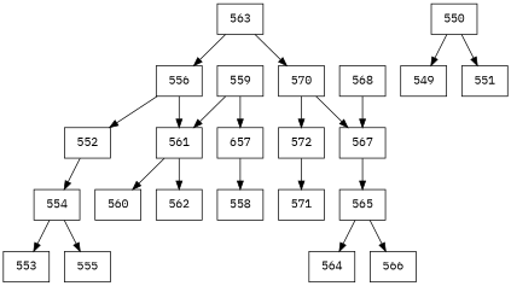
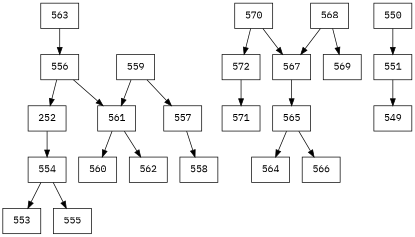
  digraph {
    concentrate=true
    fontname="IBM Plex Mono"
    rankdir=UD
    node [fontname="IBM Plex Mono" shape=record]
    edge [fontname="IBM Plex Mono"]
    n1 [label=563]
    n2 [label=556]
    n3 [label=570]
-   n4 [label=552]
+   n4 [label=252]
    n5 [label=561]
    n6 [label=567]
    n7 [label=572]
    n8 [label=554]
    n9 [label=559]
-   n10 [label=657]
+   n10 [label=557]
    n11 [label=550]
    n12 [label=549]
    n13 [label=551]
    n14 [label=553]
    n15 [label=555]
    n16 [label=558]
    n17 [label=560]
    n18 [label=562]
    n19 [label=565]
    n20 [label=571]
    n21 [label=564]
    n22 [label=566]
    n23 [label=568]
+   n24 [label=569]
    n1 -> n2
-   n1 -> n3
    n2 -> n4
    n2 -> n5
    n3 -> n6
    n3 -> n7
    n4 -> n8
    n5 -> n17
    n5 -> n18
    n6 -> n19
    n7 -> n20
    n8 -> n14
    n8 -> n15
    n9 -> n5
    n9 -> n10
    n10 -> n16
-   n11 -> n12
+   n13 -> n12
    n11 -> n13
    n19 -> n21
    n19 -> n22
    n23 -> n6
+   n23 -> n24
  }
